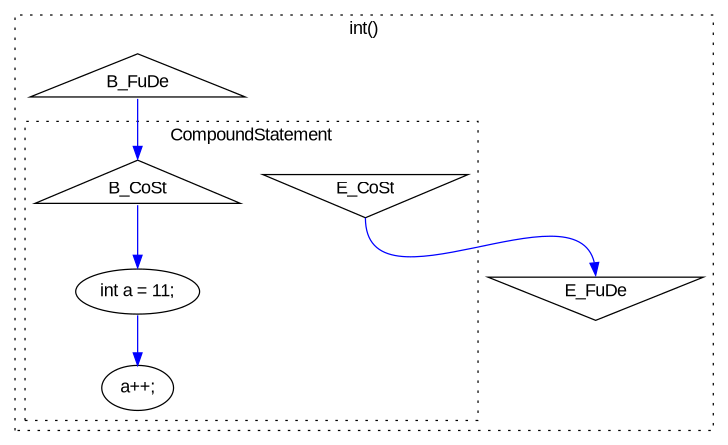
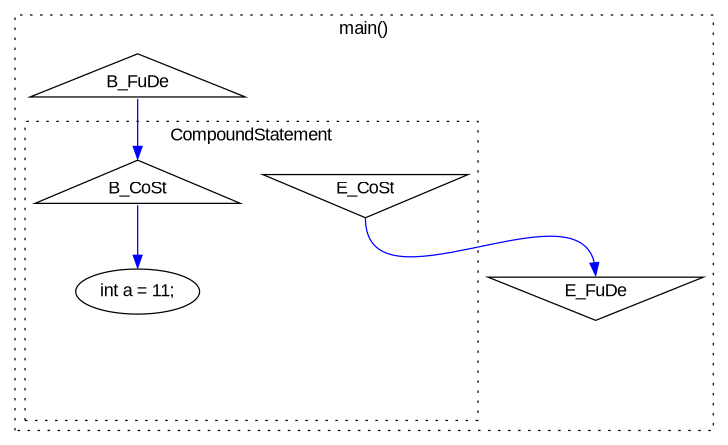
  digraph {
    compound=true
    fontname="Liberation Sans"
    node [fontname="Liberation Sans"]
    edge [color=blue fontname="Liberation Sans" headport=n tailport=s weight=8]
    n1 [label=B_CoSt shape=triangle]
    n2 [label=E_CoSt shape=invtriangle]
    n3 [label="int a = 11;"]
-   n4 [label="a++;"]
    n5 [label=B_FuDe shape=triangle]
    n6 [label=E_FuDe shape=invtriangle]
    subgraph cluster_1 {
-     label="int()"
+     label="main()"
      style=dotted
      n5
      n6
      subgraph cluster_2 {
        label=CompoundStatement
        style=dotted
        n1
        n2
        n3
-       n4
      }
    }
    n1 -> n3
    n2 -> n6
-   n3 -> n4
    n5 -> n1
  }
